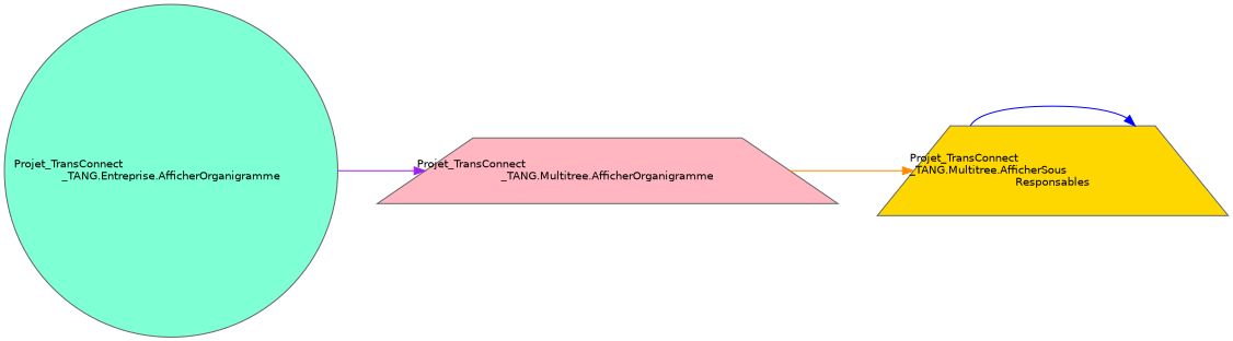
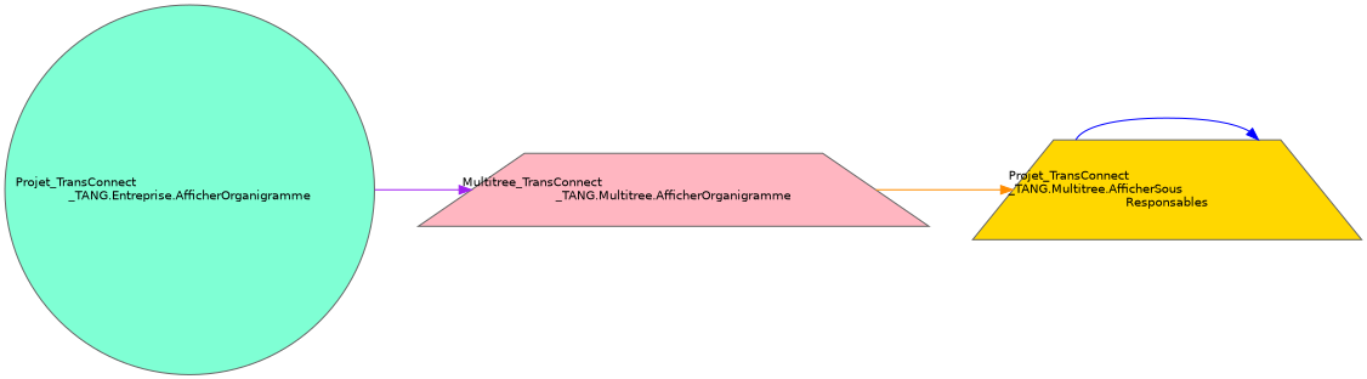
  digraph {
    rankdir=RL
    node [color=grey40 fontname=Helvetica fontsize=10 shape=trapezium style=filled]
    edge [dir=back fontname=Helvetica fontsize=10 labelfontname=Helvetica labelfontsize=10 style=solid]
    n1 [color=gray40 fillcolor=gold fontcolor=black height=0.2 label="Projet_TransConnect\l_TANG.Multitree.AfficherSous\lResponsables" width=0.4]
-   n2 [fillcolor=lightpink height=0.2 label="Projet_TransConnect\l_TANG.Multitree.AfficherOrganigramme" width=0.4]
+   n2 [fillcolor=lightpink height=0.2 label="Multitree_TransConnect\l_TANG.Multitree.AfficherOrganigramme" width=0.4]
    n3 [fillcolor=aquamarine height=0.2 label="Projet_TransConnect\l_TANG.Entreprise.AfficherOrganigramme" shape=circle width=0.4]
    n1 -> n1 [color=blue]
    n1 -> n2 [color=darkorange]
    n2 -> n3 [color=purple]
  }
